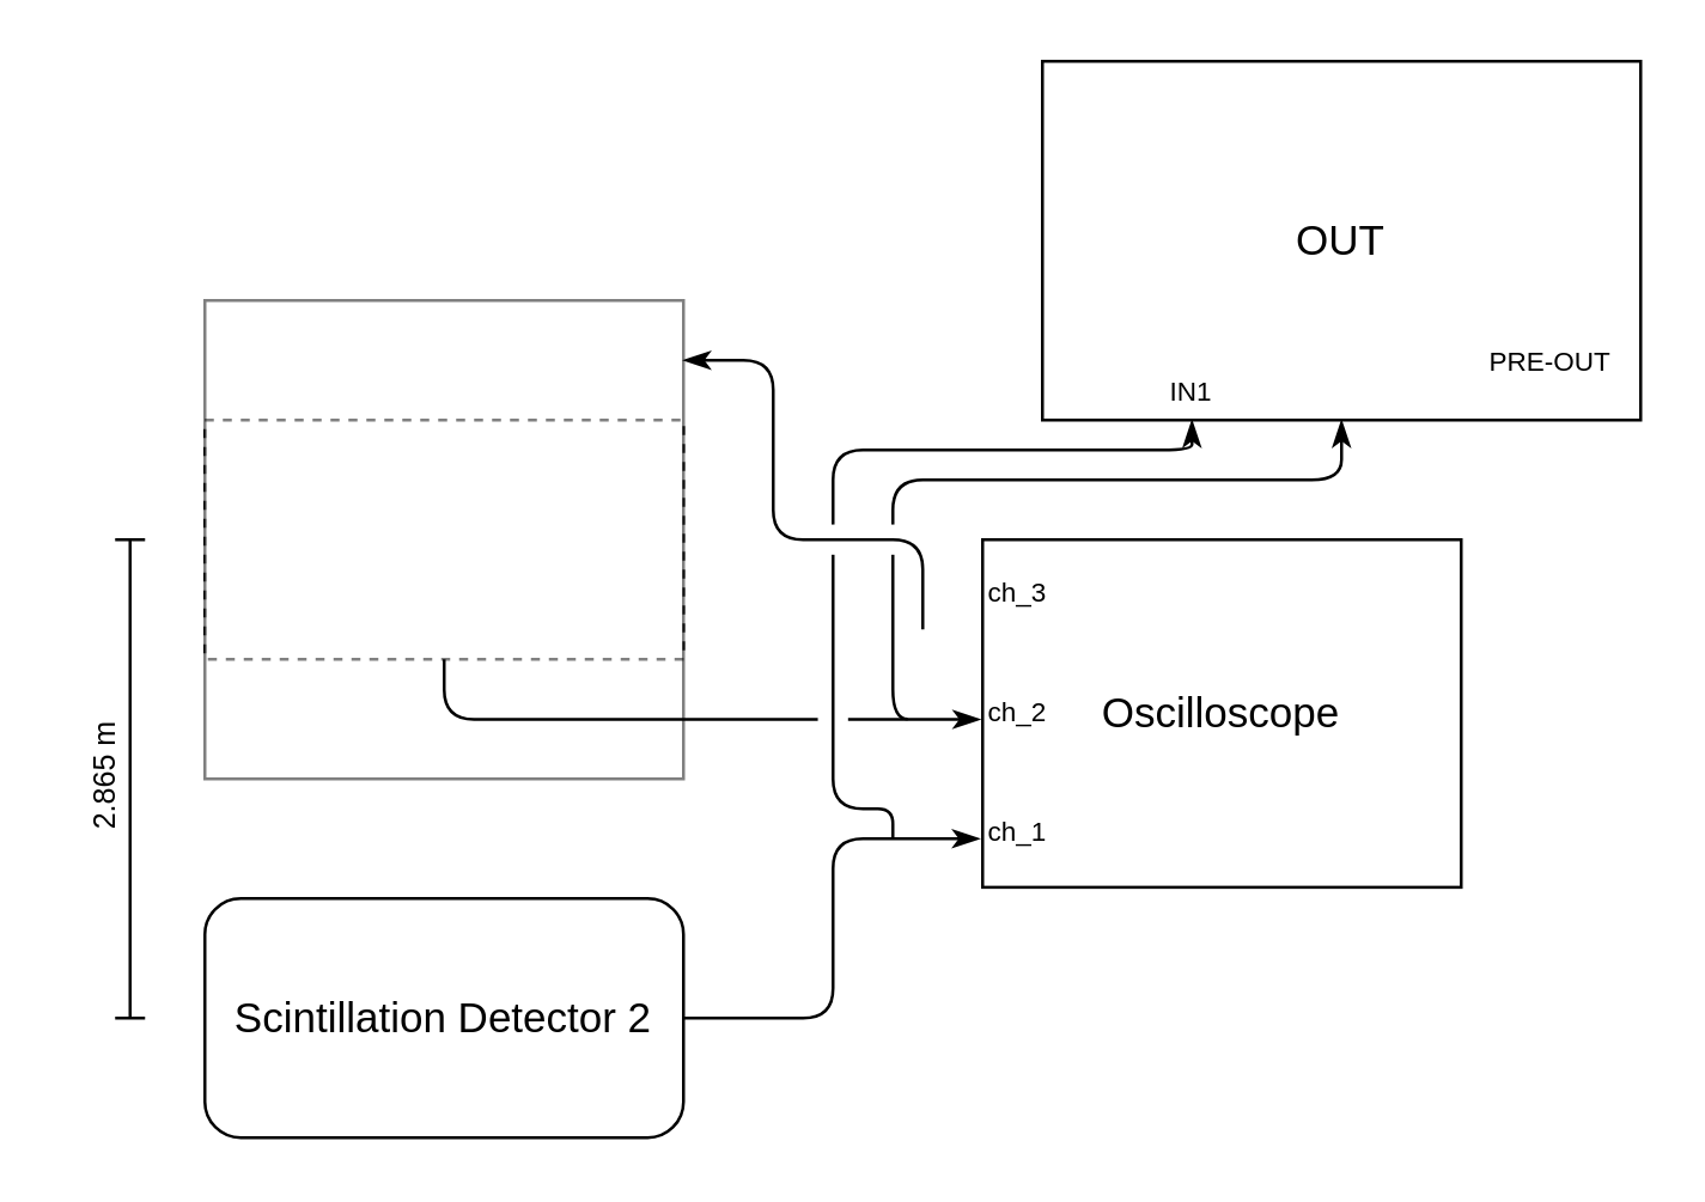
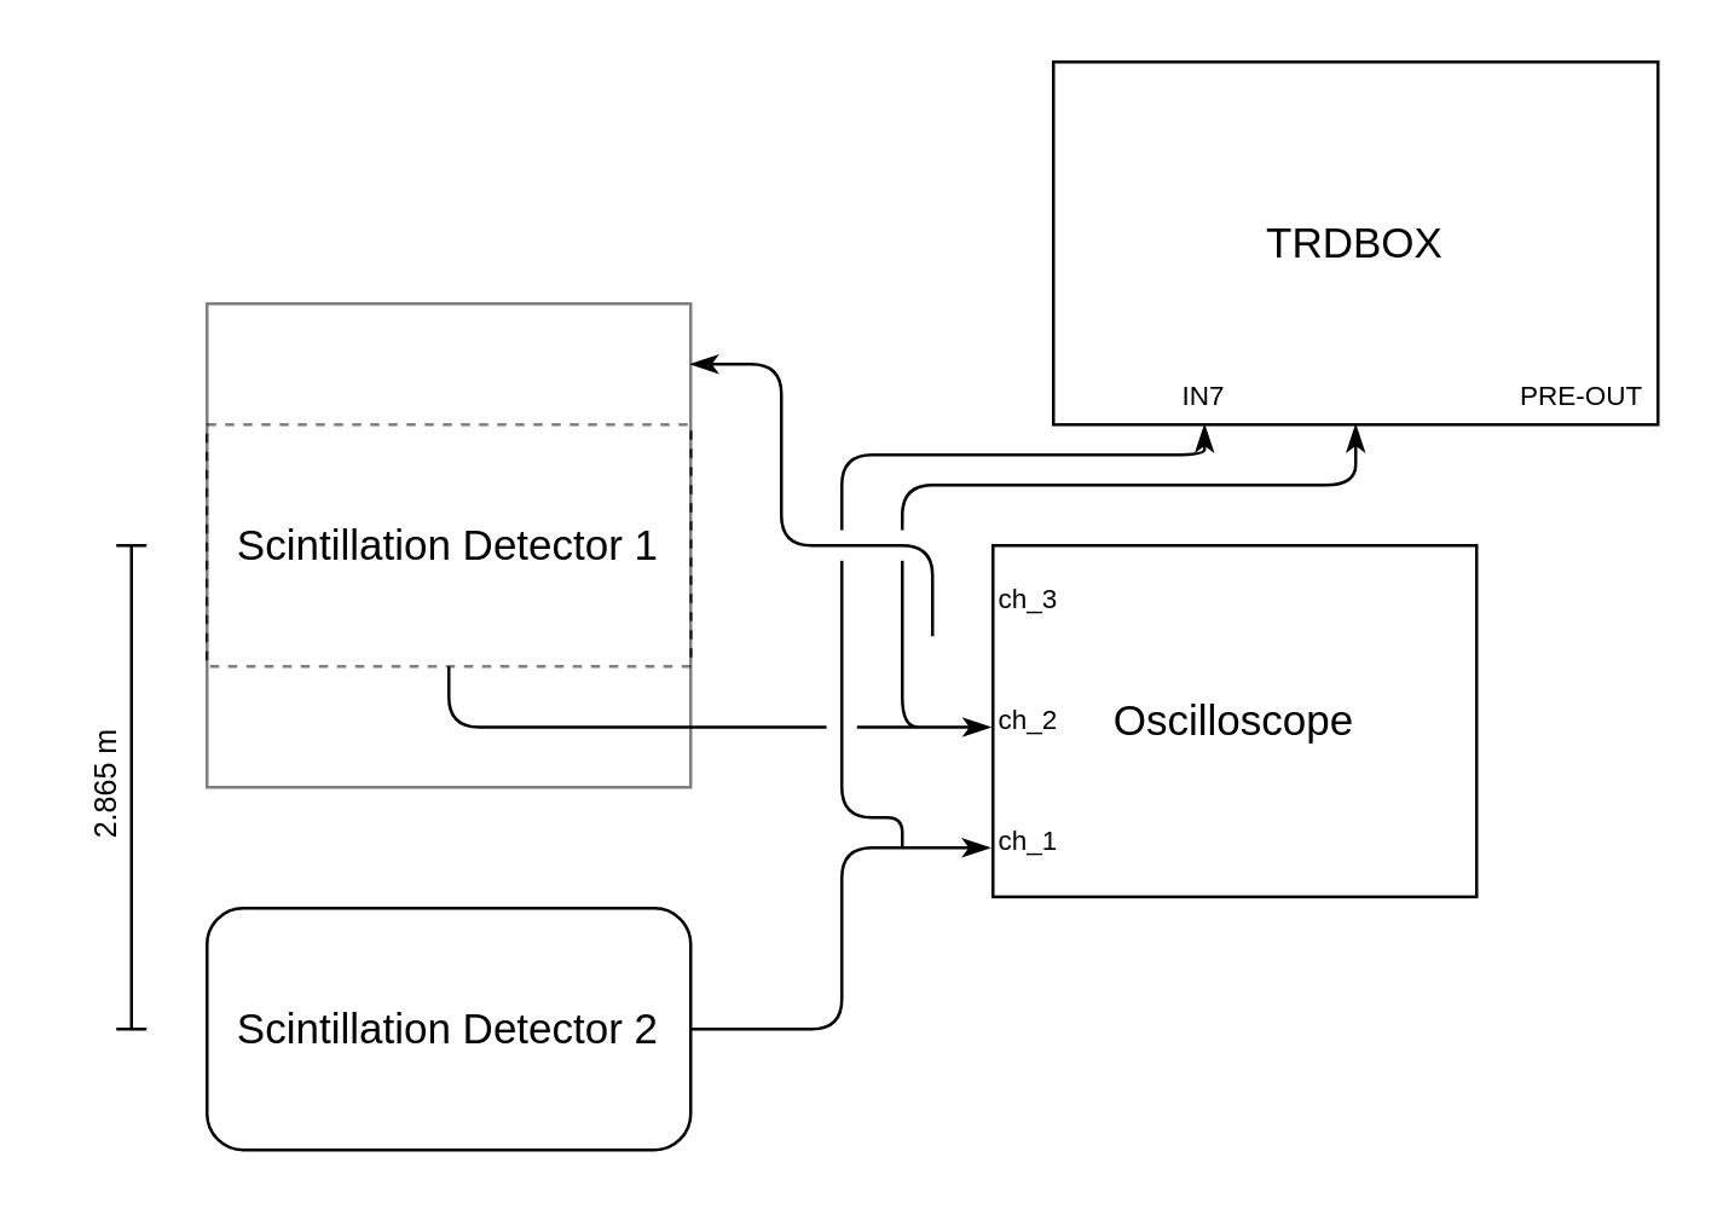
  <mxCell id="0" />
  <mxCell id="1" parent="0" />
  <mxCell id="2" value="&lt;font style=&quot;font-size: 14px&quot;&gt;Scintillation Detector 2&lt;/font&gt;" style="whiteSpace=wrap;html=1;shadow=0;sketch=0;rounded=1;" parent="1" vertex="1"><mxGeometry x="68" y="300" width="160" height="80" as="geometry" /></mxCell>
  <mxCell id="3" value="" style="rounded=0;whiteSpace=wrap;html=1;shadow=0;sketch=0;dashed=1;" parent="1" vertex="1"><mxGeometry x="68" y="140" width="160" height="80" as="geometry" /></mxCell>
  <mxCell id="4" value="" style="whiteSpace=wrap;html=1;aspect=fixed;rounded=0;shadow=0;sketch=0;fillColor=default;opacity=50;" parent="1" vertex="1"><mxGeometry x="68" y="100" width="160" height="160" as="geometry" /></mxCell>
  <mxCell id="5" value="" style="shape=crossbar;whiteSpace=wrap;html=1;rounded=1;direction=south;shadow=0;sketch=0;strokeWidth=1;" parent="1" vertex="1"><mxGeometry x="38" y="180" width="10" height="160" as="geometry" /></mxCell>
  <mxCell id="6" value="&lt;font style=&quot;font-size: 10px&quot;&gt;2.865&amp;nbsp;m&lt;/font&gt;" style="text;html=1;strokeColor=none;fillColor=none;align=center;verticalAlign=middle;whiteSpace=wrap;rounded=0;shadow=0;sketch=0;rotation=-90;" parent="1" vertex="1"><mxGeometry x="20.5" y="256.25" width="27.5" height="7.5" as="geometry" /></mxCell>
  <mxCell id="7" value="&lt;font style=&quot;font-size: 14px&quot;&gt;Oscilloscope&lt;/font&gt;" style="rounded=0;whiteSpace=wrap;html=1;shadow=0;sketch=0;strokeWidth=1;" parent="1" vertex="1"><mxGeometry x="328" y="180" width="160" height="116.25" as="geometry" /></mxCell>
  <mxCell id="8" style="edgeStyle=orthogonalEdgeStyle;rounded=1;orthogonalLoop=1;jettySize=auto;html=1;exitX=0.5;exitY=1;exitDx=0;exitDy=0;startArrow=classicThin;startFill=1;endArrow=none;endFill=0;" parent="1" source="9" edge="1"><mxGeometry relative="1" as="geometry"><mxPoint x="308" y="240" as="targetPoint" /><Array as="points"><mxPoint x="448" y="160" /><mxPoint x="298" y="160" /><mxPoint x="298" y="240" /></Array></mxGeometry></mxCell>
- <mxCell id="9" value="&lt;font style=&quot;font-size: 14px&quot;&gt;OUT&lt;/font&gt;" style="rounded=0;whiteSpace=wrap;html=1;shadow=0;sketch=0;strokeWidth=1;" parent="1" vertex="1"><mxGeometry x="348" y="20" width="200" height="120" as="geometry" /></mxCell>
+ <mxCell id="9" value="&lt;font style=&quot;font-size: 14px&quot;&gt;TRDBOX&lt;/font&gt;" style="rounded=0;whiteSpace=wrap;html=1;shadow=0;sketch=0;strokeWidth=1;" parent="1" vertex="1"><mxGeometry x="348" y="20" width="200" height="120" as="geometry" /></mxCell>
  <mxCell id="10" value="&lt;font style=&quot;font-size: 9px&quot;&gt;ch_1&lt;/font&gt;" style="text;html=1;strokeColor=none;fillColor=none;align=center;verticalAlign=middle;whiteSpace=wrap;rounded=0;shadow=0;sketch=0;" parent="1" vertex="1"><mxGeometry x="320" y="266.75" width="40" height="20" as="geometry" /></mxCell>
  <mxCell id="11" value="&lt;font style=&quot;font-size: 9px&quot;&gt;ch_2&lt;/font&gt;" style="text;html=1;strokeColor=none;fillColor=none;align=center;verticalAlign=middle;whiteSpace=wrap;rounded=0;shadow=0;sketch=0;" parent="1" vertex="1"><mxGeometry x="320" y="227.13" width="40" height="20" as="geometry" /></mxCell>
  <mxCell id="12" value="&lt;font style=&quot;font-size: 9px&quot;&gt;ch_3&lt;/font&gt;" style="text;html=1;strokeColor=none;fillColor=none;align=center;verticalAlign=middle;whiteSpace=wrap;rounded=0;shadow=0;sketch=0;" parent="1" vertex="1"><mxGeometry x="320" y="187" width="40" height="20" as="geometry" /></mxCell>
  <mxCell id="13" value="" style="rounded=0;whiteSpace=wrap;html=1;shadow=0;sketch=0;strokeWidth=0;strokeColor=#FFFFFF;" parent="1" vertex="1"><mxGeometry x="273" y="279.75" width="10" height="10" as="geometry" /></mxCell>
- <mxCell id="14" value="&lt;font style=&quot;font-size: 9px&quot;&gt;PRE-OUT&lt;br&gt;&lt;/font&gt;" style="text;html=1;strokeColor=none;fillColor=none;align=center;verticalAlign=middle;whiteSpace=wrap;rounded=0;shadow=0;sketch=0;" parent="1" vertex="1"><mxGeometry x="493" y="110" width="50" height="20" as="geometry" /></mxCell>
+ <mxCell id="14" value="&lt;font style=&quot;font-size: 9px&quot;&gt;PRE-OUT&lt;br&gt;&lt;/font&gt;" style="text;html=1;strokeColor=none;fillColor=none;align=center;verticalAlign=middle;whiteSpace=wrap;rounded=0;shadow=0;sketch=0;" parent="1" vertex="1"><mxGeometry x="498" y="120" width="50" height="20" as="geometry" /></mxCell>
  <mxCell id="15" value="" style="rounded=0;whiteSpace=wrap;html=1;shadow=0;sketch=0;strokeWidth=0;strokeColor=#FFFFFF;" parent="1" vertex="1"><mxGeometry x="303" y="235.13" width="10" height="10" as="geometry" /></mxCell>
  <mxCell id="16" style="edgeStyle=orthogonalEdgeStyle;rounded=1;orthogonalLoop=1;jettySize=auto;html=1;exitX=0.5;exitY=1;exitDx=0;exitDy=0;startArrow=none;startFill=0;endArrow=classicThin;endFill=1;entryX=-0.005;entryY=0.517;entryDx=0;entryDy=0;entryPerimeter=0;" parent="1" source="3" target="7" edge="1"><mxGeometry relative="1" as="geometry"><mxPoint x="318" y="240" as="targetPoint" /><Array as="points"><mxPoint x="148" y="240" /></Array></mxGeometry></mxCell>
- <mxCell id="17" value="&lt;font style=&quot;font-size: 9px&quot;&gt;IN1&lt;br&gt;&lt;/font&gt;" style="text;html=1;strokeColor=none;fillColor=none;align=center;verticalAlign=middle;whiteSpace=wrap;rounded=0;shadow=0;sketch=0;" parent="1" vertex="1"><mxGeometry x="388" y="120" width="20" height="20" as="geometry" /></mxCell>
+ <mxCell id="17" value="&lt;font style=&quot;font-size: 9px&quot;&gt;IN7&lt;br&gt;&lt;/font&gt;" style="text;html=1;strokeColor=none;fillColor=none;align=center;verticalAlign=middle;whiteSpace=wrap;rounded=0;shadow=0;sketch=0;" parent="1" vertex="1"><mxGeometry x="388" y="120" width="20" height="20" as="geometry" /></mxCell>
  <mxCell id="18" value="" style="rounded=0;whiteSpace=wrap;html=1;shadow=0;sketch=0;strokeWidth=0;strokeColor=#FFFFFF;" parent="1" vertex="1"><mxGeometry x="273" y="175" width="10" height="10" as="geometry" /></mxCell>
  <mxCell id="19" value="" style="rounded=0;whiteSpace=wrap;html=1;shadow=0;sketch=0;strokeWidth=0;strokeColor=#FFFFFF;" parent="1" vertex="1"><mxGeometry x="293" y="175" width="10" height="10" as="geometry" /></mxCell>
  <mxCell id="20" value="" style="rounded=0;whiteSpace=wrap;html=1;shadow=0;sketch=0;strokeWidth=0;strokeColor=#FFFFFF;" parent="1" vertex="1"><mxGeometry x="273" y="235.13" width="10" height="10" as="geometry" /></mxCell>
  <mxCell id="21" style="edgeStyle=orthogonalEdgeStyle;orthogonalLoop=1;jettySize=auto;html=1;exitX=0.25;exitY=1;exitDx=0;exitDy=0;startArrow=classicThin;startFill=1;endArrow=none;endFill=0;rounded=1;" parent="1" source="9" edge="1"><mxGeometry relative="1" as="geometry"><mxPoint x="298" y="280" as="targetPoint" /><Array as="points"><mxPoint x="398" y="150" /><mxPoint x="278" y="150" /><mxPoint x="278" y="270" /></Array></mxGeometry></mxCell>
  <mxCell id="22" value="" style="rounded=0;whiteSpace=wrap;html=1;shadow=0;sketch=0;strokeWidth=0;strokeColor=#FFFFFF;" parent="1" vertex="1"><mxGeometry x="273" y="175" width="10" height="10" as="geometry" /></mxCell>
  <mxCell id="23" style="edgeStyle=orthogonalEdgeStyle;rounded=1;orthogonalLoop=1;jettySize=auto;html=1;endArrow=none;endFill=0;startArrow=classicThin;startFill=1;exitX=1;exitY=0.125;exitDx=0;exitDy=0;exitPerimeter=0;" parent="1" source="4" edge="1"><mxGeometry relative="1" as="geometry"><mxPoint x="308" y="210" as="targetPoint" /><Array as="points"><mxPoint x="258" y="120" /><mxPoint x="258" y="180" /><mxPoint x="308" y="180" /></Array><mxPoint x="248" y="150" as="sourcePoint" /></mxGeometry></mxCell>
  <mxCell id="24" value="" style="rounded=0;whiteSpace=wrap;html=1;shadow=0;sketch=0;strokeWidth=0;strokeColor=#FFFFFF;" parent="1" vertex="1"><mxGeometry x="303" y="274.75" width="10" height="10" as="geometry" /></mxCell>
  <mxCell id="25" style="edgeStyle=orthogonalEdgeStyle;rounded=1;orthogonalLoop=1;jettySize=auto;html=1;exitX=1;exitY=0.5;exitDx=0;exitDy=0;startArrow=none;startFill=0;endArrow=classicThin;endFill=1;" parent="1" source="2" edge="1"><mxGeometry relative="1" as="geometry"><mxPoint x="327" y="280" as="targetPoint" /><Array as="points"><mxPoint x="278" y="340" /><mxPoint x="278" y="280" /><mxPoint x="327" y="280" /></Array></mxGeometry></mxCell>
+ <mxCell id="26" value="&lt;font style=&quot;font-size: 14px&quot;&gt;Scintillation Detector 1&lt;/font&gt;" style="text;html=1;strokeColor=none;fillColor=none;align=center;verticalAlign=middle;whiteSpace=wrap;rounded=0;dashed=1;opacity=50;" parent="1" vertex="1"><mxGeometry x="68" y="165" width="160" height="30" as="geometry" /></mxCell>
